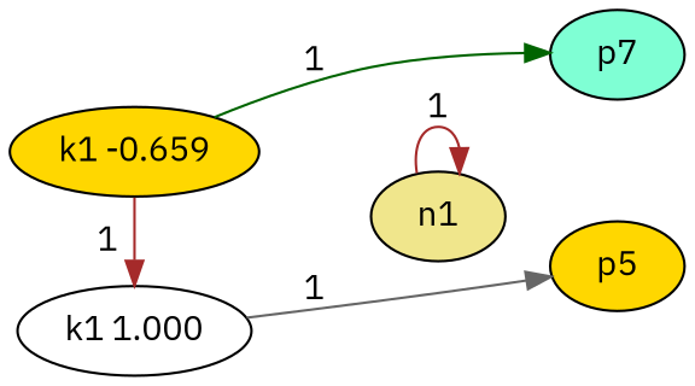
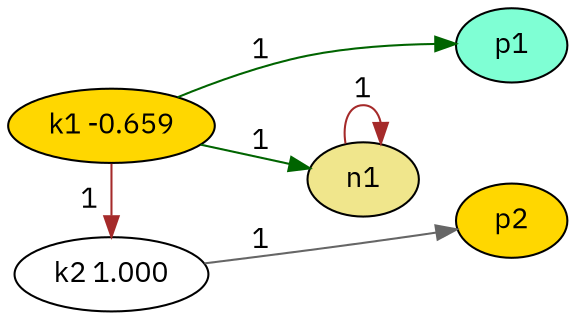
  digraph {
    fontname="IBM Plex Sans"
    rankdir=LR
    node [fillcolor=gold fontname="IBM Plex Sans" style=filled]
    edge [fontname="IBM Plex Sans"]
    n1 [label="k1 -0.659"]
-   n2 [fillcolor=white label="k1 1.000"]
-   n3 [fillcolor=aquamarine label=p7]
-   n4 [label=p5]
+   n2 [fillcolor=white label="k2 1.000"]
+   n3 [fillcolor=aquamarine label=p1]
+   n4 [label=p2]
    n5 [fillcolor=khaki label=n1]
    subgraph sub_1 {
      rank=source
      n1
      n2
    }
    subgraph sub_2 {
      rank=sink
      n3
      n4
    }
    n1 -> n2 [style=invis]
    n1 -> n2 [color=brown label=1]
    n1 -> n3 [color=darkgreen label=1]
+   n1 -> n5 [color=darkgreen label=1]
    n2 -> n4 [color=gray40 label=1]
    n3 -> n4 [style=invis]
    n5 -> n5 [color=brown label=1]
  }
